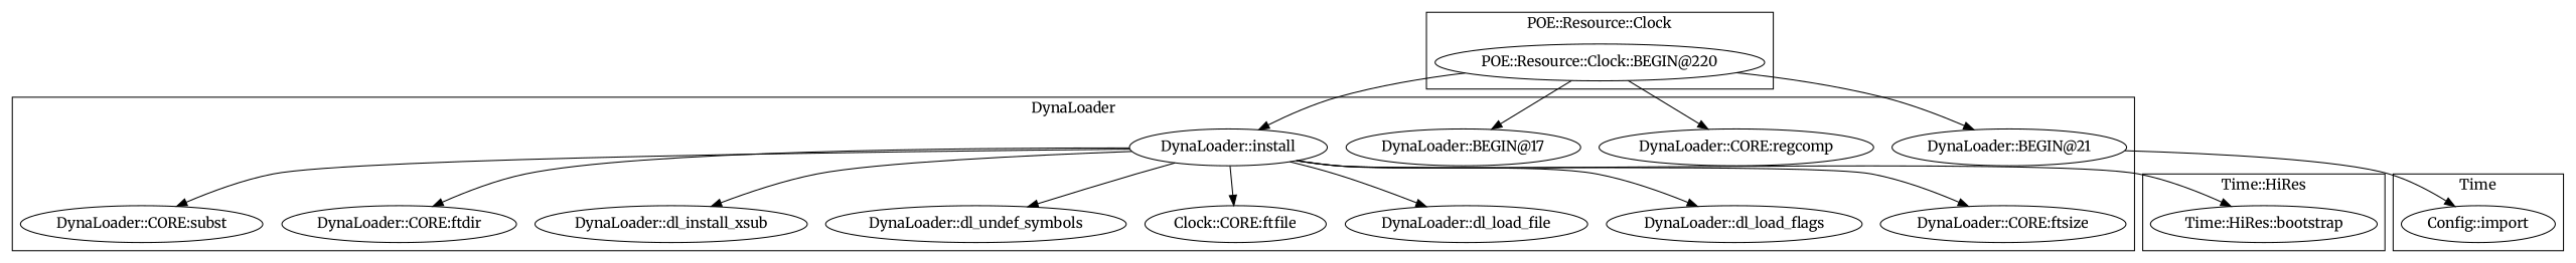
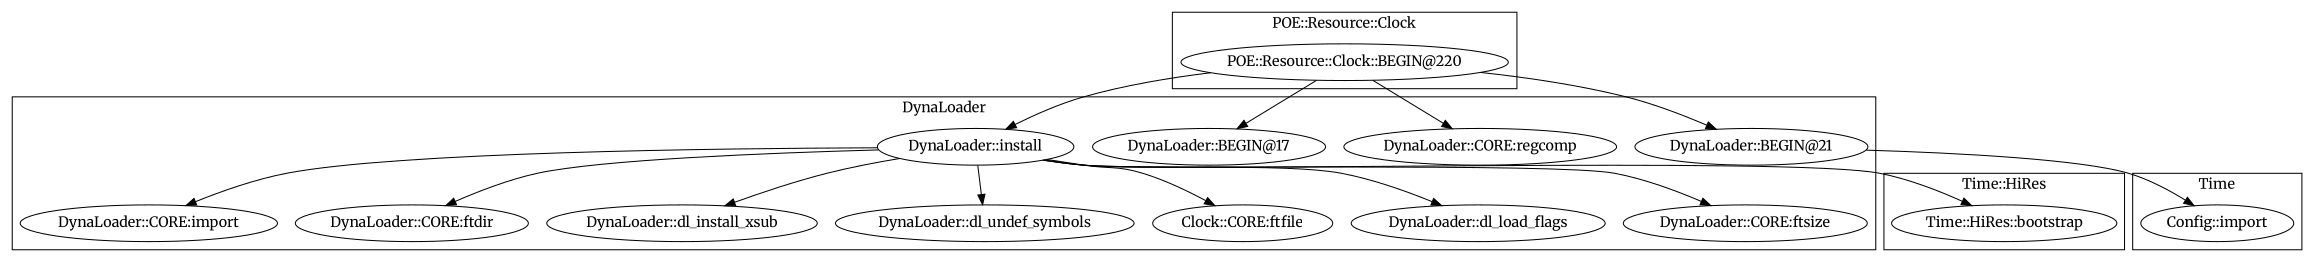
  digraph {
    fontname=Merriweather
    node [fontname=Merriweather]
    edge [fontname=Merriweather]
    "POE::Resource::Clock::BEGIN@220"
    "Time::HiRes::bootstrap"
    n3 [label="DynaLoader::install"]
    "DynaLoader::CORE:regcomp"
-   "DynaLoader::CORE:subst"
+   "DynaLoader::CORE:subst" [label="DynaLoader::CORE:import"]
    "DynaLoader::CORE:ftdir"
    "DynaLoader::dl_install_xsub"
    "DynaLoader::dl_undef_symbols"
    n9 [label="Clock::CORE:ftfile"]
-   "DynaLoader::dl_load_file"
    "DynaLoader::dl_load_flags"
    "DynaLoader::CORE:ftsize"
    "DynaLoader::BEGIN@17"
    "DynaLoader::BEGIN@21"
    "Config::import"
    subgraph cluster_1 {
      label="POE::Resource::Clock"
      "POE::Resource::Clock::BEGIN@220"
    }
    subgraph cluster_2 {
      label="Time::HiRes"
      "Time::HiRes::bootstrap"
    }
    subgraph cluster_3 {
      label=DynaLoader
      n3
      "DynaLoader::CORE:regcomp"
      "DynaLoader::CORE:subst"
      "DynaLoader::CORE:ftdir"
      "DynaLoader::dl_install_xsub"
      "DynaLoader::dl_undef_symbols"
      n9
-     "DynaLoader::dl_load_file"
      "DynaLoader::dl_load_flags"
      "DynaLoader::CORE:ftsize"
      "DynaLoader::BEGIN@17"
      "DynaLoader::BEGIN@21"
    }
    subgraph cluster_4 {
      label=Time
      "Config::import"
    }
    "POE::Resource::Clock::BEGIN@220" -> n3
    "POE::Resource::Clock::BEGIN@220" -> "DynaLoader::CORE:regcomp"
    "POE::Resource::Clock::BEGIN@220" -> "DynaLoader::BEGIN@17"
    "POE::Resource::Clock::BEGIN@220" -> "DynaLoader::BEGIN@21"
    n3 -> "Time::HiRes::bootstrap"
    n3 -> "DynaLoader::CORE:subst"
    n3 -> "DynaLoader::CORE:ftdir"
    n3 -> "DynaLoader::dl_install_xsub"
    n3 -> "DynaLoader::dl_undef_symbols"
    n3 -> n9
-   n3 -> "DynaLoader::dl_load_file"
    n3 -> "DynaLoader::dl_load_flags"
    n3 -> "DynaLoader::CORE:ftsize"
    "DynaLoader::BEGIN@21" -> "Config::import"
  }
